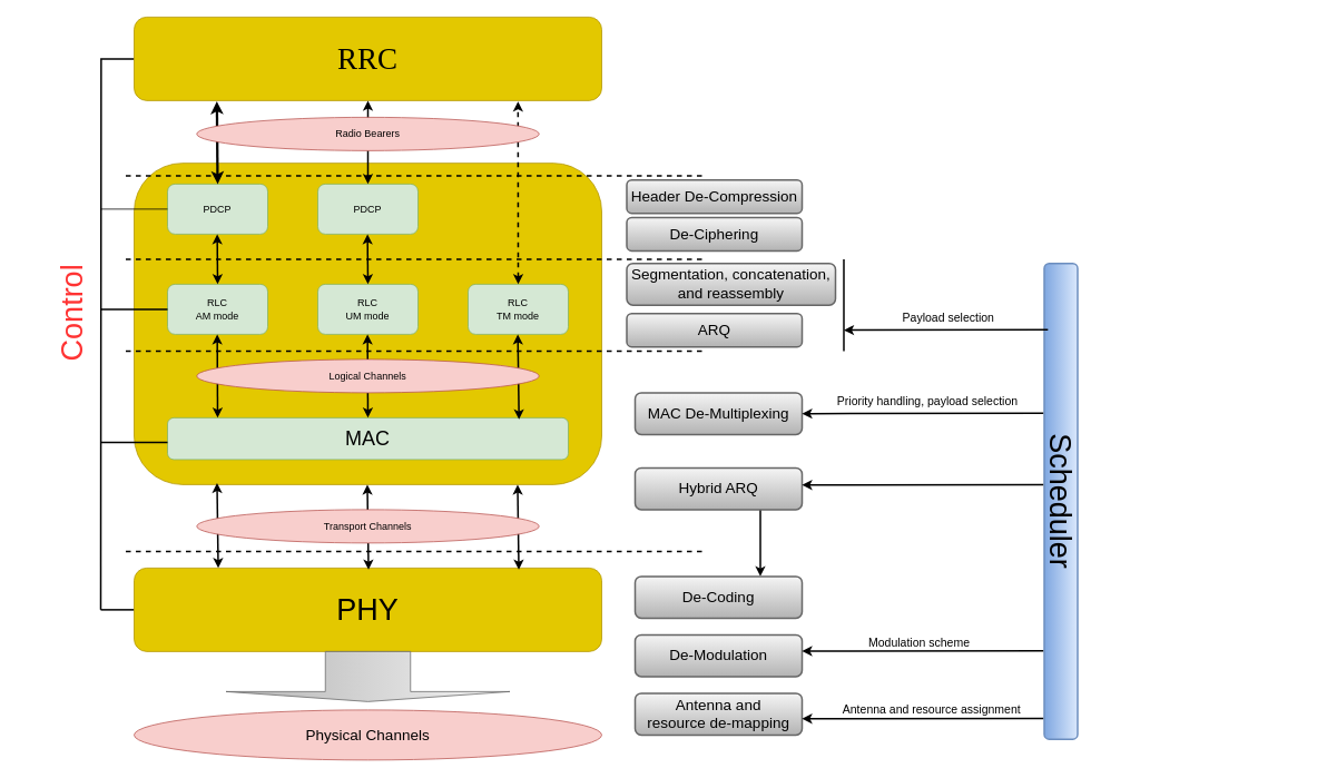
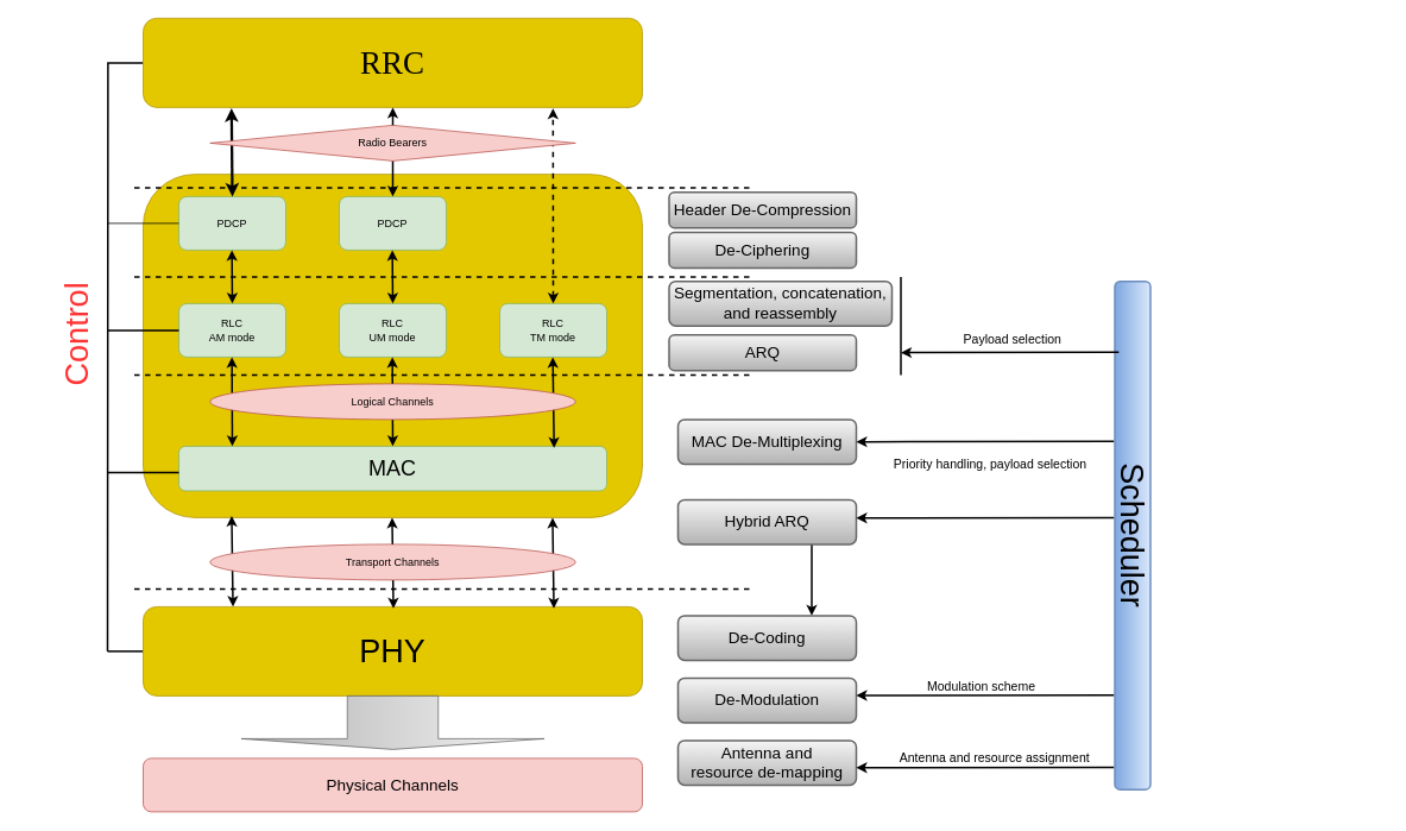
  <mxCell id="0" />
  <mxCell id="1" parent="0" />
  <mxCell id="2" value="&lt;span style=&quot;color: rgb(0 , 0 , 0) ; font-size: 18px&quot;&gt;Segmentation, concatenation,&lt;/span&gt;&lt;br style=&quot;color: rgb(0 , 0 , 0) ; font-size: 18px&quot;&gt;&lt;span style=&quot;color: rgb(0 , 0 , 0) ; font-size: 18px&quot;&gt;and reassembly&lt;/span&gt;" style="rounded=1;whiteSpace=wrap;html=1;shadow=0;strokeColor=#666666;strokeWidth=2;fillColor=#f5f5f5;gradientColor=#b3b3b3;" parent="1" vertex="1"><mxGeometry x="750" y="315" width="250" height="50" as="geometry" /></mxCell>
  <mxCell id="3" value="&lt;span style=&quot;color: rgb(0 , 0 , 0) ; font-size: 18px&quot;&gt;Header De-Compression&lt;/span&gt;" style="rounded=1;whiteSpace=wrap;html=1;shadow=0;strokeColor=#666666;strokeWidth=2;fillColor=#f5f5f5;gradientColor=#b3b3b3;" parent="1" vertex="1"><mxGeometry x="750" y="215" width="210" height="40" as="geometry" /></mxCell>
  <mxCell id="4" value="" style="rounded=1;whiteSpace=wrap;html=1;shadow=0;fillColor=#e3c800;strokeColor=#B09500;fontColor=#000000;" parent="1" vertex="1"><mxGeometry x="160" y="195" width="560" height="385" as="geometry" /></mxCell>
  <mxCell id="5" value="PDCP" style="rounded=1;whiteSpace=wrap;html=1;fillColor=#d5e8d4;strokeColor=#82b366;" parent="1" vertex="1"><mxGeometry x="200" y="220" width="120" height="60" as="geometry" /></mxCell>
  <mxCell id="6" style="edgeStyle=none;rounded=0;orthogonalLoop=1;jettySize=auto;html=1;exitX=0;exitY=0.5;exitDx=0;exitDy=0;endArrow=none;endFill=0;strokeWidth=2;" parent="1" source="7" edge="1"><mxGeometry relative="1" as="geometry"><mxPoint y="730" as="targetPoint" x="120" /></mxGeometry></mxCell>
  <mxCell id="7" value="&lt;font style=&quot;font-size: 36px&quot;&gt;PHY&lt;/font&gt;" style="rounded=1;whiteSpace=wrap;html=1;fillColor=#e3c800;strokeColor=#B09500;fontColor=#000000;" parent="1" vertex="1"><mxGeometry x="160" y="680" width="560" height="100" as="geometry" /></mxCell>
  <mxCell id="8" value="PDCP" style="rounded=1;whiteSpace=wrap;html=1;fillColor=#d5e8d4;strokeColor=#82b366;" parent="1" vertex="1"><mxGeometry x="380" y="220" width="120" height="60" as="geometry" /></mxCell>
  <mxCell id="9" value="RLC&lt;br&gt;AM mode" style="rounded=1;whiteSpace=wrap;html=1;fillColor=#d5e8d4;strokeColor=#82b366;" parent="1" vertex="1"><mxGeometry x="200" y="340" width="120" height="60" as="geometry" /></mxCell>
  <mxCell id="10" value="RLC&lt;br&gt;UM mode" style="rounded=1;whiteSpace=wrap;html=1;fillColor=#d5e8d4;strokeColor=#82b366;" parent="1" vertex="1"><mxGeometry x="380" y="340" width="120" height="60" as="geometry" /></mxCell>
  <mxCell id="11" value="RLC&lt;br&gt;TM mode" style="rounded=1;whiteSpace=wrap;html=1;fillColor=#d5e8d4;strokeColor=#82b366;" parent="1" vertex="1"><mxGeometry x="560" y="340" width="120" height="60" as="geometry" /></mxCell>
  <mxCell id="12" style="edgeStyle=orthogonalEdgeStyle;rounded=0;orthogonalLoop=1;jettySize=auto;html=1;exitX=0;exitY=0.5;exitDx=0;exitDy=0;endArrow=none;endFill=0;strokeWidth=2;jumpSize=6;" parent="1" source="13" edge="1"><mxGeometry relative="1" as="geometry"><mxPoint y="730" as="targetPoint" x="120" /></mxGeometry></mxCell>
  <mxCell id="13" value="&lt;font face=&quot;Times New Roman&quot; style=&quot;font-size: 36px&quot;&gt;RRC&lt;/font&gt;" style="rounded=1;whiteSpace=wrap;html=1;fillColor=#e3c800;strokeColor=#B09500;fontColor=#000000;" parent="1" vertex="1"><mxGeometry x="160" y="20" width="560" height="100" as="geometry" /></mxCell>
  <mxCell id="14" value="" style="endArrow=classic;startArrow=classic;html=1;exitX=0.5;exitY=0;exitDx=0;exitDy=0;strokeWidth=2;entryX=0.821;entryY=1.01;entryDx=0;entryDy=0;entryPerimeter=0;dashed=1;" parent="1" source="11" target="13" edge="1"><mxGeometry width="50" height="50" relative="1" as="geometry"><mxPoint x="510" y="310" as="sourcePoint" /><mxPoint x="620" y="170" as="targetPoint" /></mxGeometry></mxCell>
  <mxCell id="15" value="" style="endArrow=classic;startArrow=classic;html=1;strokeWidth=2;" parent="1" edge="1"><mxGeometry width="50" height="50" relative="1" as="geometry"><mxPoint x="440" y="220" as="sourcePoint" /><mxPoint x="440" y="120" as="targetPoint" /></mxGeometry></mxCell>
  <mxCell id="16" value="" style="endArrow=classic;startArrow=classic;html=1;entryX=0.177;entryY=1.01;entryDx=0;entryDy=0;strokeWidth=3;entryPerimeter=0;" parent="1" target="13" edge="1"><mxGeometry width="50" height="50" relative="1" as="geometry"><mxPoint x="260" y="220" as="sourcePoint" /><mxPoint x="259.5" y="160" as="targetPoint" /></mxGeometry></mxCell>
  <mxCell id="17" value="" style="endArrow=classic;startArrow=classic;html=1;entryX=0.75;entryY=1;entryDx=0;entryDy=0;strokeWidth=2;" parent="1" edge="1"><mxGeometry width="50" height="50" relative="1" as="geometry"><mxPoint x="260" y="340" as="sourcePoint" /><mxPoint x="259.5" y="280" as="targetPoint" /></mxGeometry></mxCell>
  <mxCell id="18" value="" style="endArrow=classic;startArrow=classic;html=1;entryX=0.75;entryY=1;entryDx=0;entryDy=0;strokeWidth=2;" parent="1" edge="1"><mxGeometry width="50" height="50" relative="1" as="geometry"><mxPoint x="440" y="340" as="sourcePoint" /><mxPoint x="439.5" y="280" as="targetPoint" /></mxGeometry></mxCell>
  <mxCell id="19" value="&lt;font style=&quot;font-size: 24px&quot;&gt;MAC&lt;/font&gt;" style="rounded=1;whiteSpace=wrap;html=1;fillColor=#d5e8d4;strokeColor=#82b366;" parent="1" vertex="1"><mxGeometry x="200" y="500" width="480" height="50" as="geometry" /></mxCell>
  <mxCell id="20" value="" style="endArrow=classic;startArrow=classic;html=1;entryX=0.496;entryY=1;entryDx=0;entryDy=0;strokeWidth=2;entryPerimeter=0;" parent="1" target="9" edge="1"><mxGeometry width="50" height="50" relative="1" as="geometry"><mxPoint x="260" y="500" as="sourcePoint" /><mxPoint x="259.5" y="440" as="targetPoint" /></mxGeometry></mxCell>
  <mxCell id="21" value="" style="endArrow=classic;startArrow=classic;html=1;entryX=0.75;entryY=1;entryDx=0;entryDy=0;strokeWidth=2;exitX=0.5;exitY=0;exitDx=0;exitDy=0;" parent="1" source="19" edge="1"><mxGeometry width="50" height="50" relative="1" as="geometry"><mxPoint x="440" y="460" as="sourcePoint" /><mxPoint x="439.5" y="400" as="targetPoint" /></mxGeometry></mxCell>
  <mxCell id="22" value="" style="endArrow=classic;startArrow=classic;html=1;entryX=0.75;entryY=1;entryDx=0;entryDy=0;strokeWidth=2;exitX=0.877;exitY=0.04;exitDx=0;exitDy=0;exitPerimeter=0;" parent="1" source="19" edge="1"><mxGeometry width="50" height="50" relative="1" as="geometry"><mxPoint x="620" y="460" as="sourcePoint" /><mxPoint x="619.5" y="400" as="targetPoint" /></mxGeometry></mxCell>
  <mxCell id="23" value="Logical Channels" style="ellipse;whiteSpace=wrap;html=1;shadow=0;fillColor=#f8cecc;strokeColor=#b85450;" parent="1" vertex="1"><mxGeometry x="235" y="430" width="410" height="40" as="geometry" /></mxCell>
  <mxCell id="24" value="" style="endArrow=classic;startArrow=classic;html=1;entryX=0.75;entryY=1;entryDx=0;entryDy=0;strokeWidth=2;exitX=0.877;exitY=0.04;exitDx=0;exitDy=0;exitPerimeter=0;" parent="1" edge="1"><mxGeometry width="50" height="50" relative="1" as="geometry"><mxPoint x="620.73" y="682" as="sourcePoint" /><mxPoint x="619.27" y="580" as="targetPoint" /></mxGeometry></mxCell>
  <mxCell id="25" value="" style="endArrow=classic;startArrow=classic;html=1;entryX=0.75;entryY=1;entryDx=0;entryDy=0;strokeWidth=2;exitX=0.877;exitY=0.04;exitDx=0;exitDy=0;exitPerimeter=0;" parent="1" edge="1"><mxGeometry width="50" height="50" relative="1" as="geometry"><mxPoint x="440.73" y="682" as="sourcePoint" /><mxPoint x="439.27" y="580" as="targetPoint" /></mxGeometry></mxCell>
  <mxCell id="26" value="" style="endArrow=classic;startArrow=classic;html=1;entryX=0.75;entryY=1;entryDx=0;entryDy=0;strokeWidth=2;exitX=0.877;exitY=0.04;exitDx=0;exitDy=0;exitPerimeter=0;" parent="1" edge="1"><mxGeometry width="50" height="50" relative="1" as="geometry"><mxPoint x="260.73" y="680" as="sourcePoint" /><mxPoint x="259.27" y="578" as="targetPoint" /></mxGeometry></mxCell>
  <mxCell id="27" value="Transport Channels" style="ellipse;whiteSpace=wrap;html=1;shadow=0;fillColor=#f8cecc;strokeColor=#b85450;" parent="1" vertex="1"><mxGeometry x="235" y="610" width="410" height="40" as="geometry" /></mxCell>
  <mxCell id="28" value="" style="endArrow=none;dashed=1;html=1;strokeWidth=2;" parent="1" edge="1"><mxGeometry width="50" height="50" relative="1" as="geometry"><mxPoint x="150" y="210" as="sourcePoint" /><mxPoint x="840" y="210" as="targetPoint" /></mxGeometry></mxCell>
  <mxCell id="29" value="" style="endArrow=none;dashed=1;html=1;strokeWidth=2;" parent="1" edge="1"><mxGeometry width="50" height="50" relative="1" as="geometry"><mxPoint x="150" y="310" as="sourcePoint" /><mxPoint x="840" y="310" as="targetPoint" /></mxGeometry></mxCell>
  <mxCell id="30" value="" style="endArrow=none;dashed=1;html=1;strokeWidth=2;" parent="1" edge="1"><mxGeometry width="50" height="50" relative="1" as="geometry"><mxPoint x="150" y="420" as="sourcePoint" /><mxPoint x="840" y="420" as="targetPoint" /></mxGeometry></mxCell>
  <mxCell id="31" value="" style="endArrow=none;dashed=1;html=1;strokeWidth=2;" parent="1" edge="1"><mxGeometry width="50" height="50" relative="1" as="geometry"><mxPoint x="150" y="660" as="sourcePoint" /><mxPoint x="840" y="660" as="targetPoint" /></mxGeometry></mxCell>
  <mxCell id="32" value="" style="shape=singleArrow;direction=south;whiteSpace=wrap;html=1;shadow=0;gradientColor=#b3b3b3;fillColor=#f5f5f5;strokeColor=#666666;" parent="1" vertex="1"><mxGeometry x="270" y="780" width="340" height="60" as="geometry" /></mxCell>
- <mxCell id="33" value="&lt;font style=&quot;font-size: 18px&quot;&gt;Physical Channels&lt;/font&gt;" style="ellipse;whiteSpace=wrap;html=1;shadow=0;fillColor=#f8cecc;strokeColor=#b85450;" parent="1" vertex="1"><mxGeometry x="160" y="850" width="560" height="60" as="geometry" /></mxCell>
- <mxCell id="34" value="Radio Bearers" style="ellipse;whiteSpace=wrap;html=1;shadow=0;fillColor=#f8cecc;strokeColor=#b85450;" parent="1" vertex="1"><mxGeometry x="235" y="140" width="410" height="40" as="geometry" /></mxCell>
+ <mxCell id="33" value="&lt;font style=&quot;font-size: 18px&quot;&gt;Physical Channels&lt;/font&gt;" style="whiteSpace=wrap;html=1;shadow=0;fillColor=#f8cecc;strokeColor=#b85450;rounded=1;" parent="1" vertex="1"><mxGeometry x="160" y="850" width="560" height="60" as="geometry" /></mxCell>
+ <mxCell id="34" value="Radio Bearers" style="rhombus;whiteSpace=wrap;html=1;shadow=0;fillColor=#f8cecc;strokeColor=#b85450;" parent="1" vertex="1"><mxGeometry x="235" y="140" width="410" height="40" as="geometry" /></mxCell>
  <mxCell id="35" value="" style="line;strokeWidth=1;html=1;perimeter=backbonePerimeter;points=[];outlineConnect=0;shadow=0;" parent="1" vertex="1"><mxGeometry y="245" width="80" height="10" as="geometry" x="120" /></mxCell>
  <mxCell id="36" value="" style="line;strokeWidth=2;html=1;perimeter=backbonePerimeter;points=[];outlineConnect=0;shadow=0;" parent="1" vertex="1"><mxGeometry y="365" width="80" height="10" as="geometry" x="120" /></mxCell>
  <mxCell id="37" value="" style="line;strokeWidth=2;html=1;perimeter=backbonePerimeter;points=[];outlineConnect=0;shadow=0;" parent="1" vertex="1"><mxGeometry y="524.5" width="80" height="10" as="geometry" x="120" /></mxCell>
  <mxCell id="38" value="&lt;font style=&quot;font-size: 36px&quot; color=&quot;#ff3333&quot;&gt;Control&lt;/font&gt;" style="text;html=1;align=center;verticalAlign=middle;resizable=0;points=[];autosize=1;strokeColor=none;rotation=270;" parent="1" vertex="1"><mxGeometry x="20" y="360" width="130" height="30" as="geometry" /></mxCell>
  <mxCell id="39" value="&lt;span style=&quot;color: rgb(0 , 0 , 0) ; font-size: 18px&quot;&gt;De-Ciphering&lt;/span&gt;" style="rounded=1;whiteSpace=wrap;html=1;shadow=0;strokeColor=#666666;strokeWidth=2;fillColor=#f5f5f5;gradientColor=#b3b3b3;" parent="1" vertex="1"><mxGeometry x="750" y="260" width="210" height="40" as="geometry" /></mxCell>
  <mxCell id="40" value="&lt;span style=&quot;font-size: 18px&quot;&gt;ARQ&lt;/span&gt;" style="rounded=1;whiteSpace=wrap;html=1;shadow=0;strokeColor=#666666;strokeWidth=2;fillColor=#f5f5f5;gradientColor=#b3b3b3;" parent="1" vertex="1"><mxGeometry x="750" y="375" width="210" height="40" as="geometry" /></mxCell>
  <mxCell id="41" value="&lt;font style=&quot;font-size: 18px&quot;&gt;MAC De-Multiplexing&lt;/font&gt;" style="rounded=1;whiteSpace=wrap;html=1;shadow=0;strokeColor=#666666;strokeWidth=2;gradientColor=#b3b3b3;fillColor=#f5f5f5;" parent="1" vertex="1"><mxGeometry x="760" y="470" width="200" height="50" as="geometry" /></mxCell>
  <mxCell id="42" style="edgeStyle=none;rounded=0;jumpSize=6;orthogonalLoop=1;jettySize=auto;html=1;exitX=0.75;exitY=1;exitDx=0;exitDy=0;entryX=0.75;entryY=0;entryDx=0;entryDy=0;endArrow=classic;endFill=1;strokeWidth=2;" parent="1" source="43" target="44" edge="1"><mxGeometry relative="1" as="geometry" /></mxCell>
  <mxCell id="43" value="&lt;span style=&quot;font-size: 18px&quot;&gt;Hybrid ARQ&lt;/span&gt;" style="rounded=1;whiteSpace=wrap;html=1;shadow=0;strokeColor=#666666;strokeWidth=2;gradientColor=#b3b3b3;fillColor=#f5f5f5;" parent="1" vertex="1"><mxGeometry x="760" y="560" width="200" height="50" as="geometry" /></mxCell>
  <mxCell id="44" value="&lt;span style=&quot;font-size: 18px&quot;&gt;De-Coding&lt;/span&gt;" style="rounded=1;whiteSpace=wrap;html=1;shadow=0;strokeColor=#666666;strokeWidth=2;gradientColor=#b3b3b3;fillColor=#f5f5f5;" parent="1" vertex="1"><mxGeometry x="760" y="690" width="200" height="50" as="geometry" /></mxCell>
  <mxCell id="45" value="&lt;span style=&quot;font-size: 18px&quot;&gt;De-Modulation&lt;/span&gt;" style="rounded=1;whiteSpace=wrap;html=1;shadow=0;strokeColor=#666666;strokeWidth=2;gradientColor=#b3b3b3;fillColor=#f5f5f5;" parent="1" vertex="1"><mxGeometry x="760" y="760" width="200" height="50" as="geometry" /></mxCell>
  <mxCell id="46" value="&lt;div&gt;&lt;span style=&quot;font-size: 18px&quot;&gt;Antenna and&lt;/span&gt;&lt;/div&gt;&lt;div&gt;&lt;span style=&quot;font-size: 18px&quot;&gt;resource de-mapping&lt;/span&gt;&lt;/div&gt;" style="rounded=1;whiteSpace=wrap;html=1;shadow=0;strokeColor=#666666;strokeWidth=2;gradientColor=#b3b3b3;fillColor=#f5f5f5;" parent="1" vertex="1"><mxGeometry x="760" y="830" width="200" height="50" as="geometry" /></mxCell>
  <mxCell id="47" value="&lt;font style=&quot;font-size: 36px&quot;&gt;Scheduler&lt;/font&gt;" style="rounded=1;whiteSpace=wrap;html=1;shadow=0;strokeColor=#6c8ebf;strokeWidth=2;rotation=90;gradientColor=#7ea6e0;fillColor=#dae8fc;" parent="1" vertex="1"><mxGeometry x="985" y="580" width="570" height="40" as="geometry" /></mxCell>
  <mxCell id="48" value="" style="endArrow=classic;html=1;strokeWidth=2;exitX=0.042;exitY=1.028;exitDx=0;exitDy=0;exitPerimeter=0;" parent="1" edge="1"><mxGeometry width="50" height="50" relative="1" as="geometry"><mxPoint x="1254.44" y="394.5" as="sourcePoint" /><mxPoint x="1010" y="395" as="targetPoint" /></mxGeometry></mxCell>
  <mxCell id="49" value="" style="endArrow=classic;html=1;strokeWidth=2;exitX=0.042;exitY=1.028;exitDx=0;exitDy=0;exitPerimeter=0;entryX=1;entryY=0.5;entryDx=0;entryDy=0;" parent="1" edge="1"><mxGeometry width="50" height="50" relative="1" as="geometry"><mxPoint x="1248.88" y="494.5" as="sourcePoint" /><mxPoint x="960" y="495.03" as="targetPoint" /></mxGeometry></mxCell>
  <mxCell id="50" value="" style="endArrow=classic;html=1;strokeWidth=2;exitX=0.042;exitY=1.028;exitDx=0;exitDy=0;exitPerimeter=0;entryX=1;entryY=0.5;entryDx=0;entryDy=0;" parent="1" edge="1"><mxGeometry width="50" height="50" relative="1" as="geometry"><mxPoint x="1248.88" y="580" as="sourcePoint" /><mxPoint x="960" y="580.53" as="targetPoint" /></mxGeometry></mxCell>
  <mxCell id="51" value="" style="endArrow=classic;html=1;strokeWidth=2;exitX=0.042;exitY=1.028;exitDx=0;exitDy=0;exitPerimeter=0;entryX=1;entryY=0.5;entryDx=0;entryDy=0;" parent="1" edge="1"><mxGeometry width="50" height="50" relative="1" as="geometry"><mxPoint x="1248.88" y="779" as="sourcePoint" /><mxPoint x="960" y="779.53" as="targetPoint" /></mxGeometry></mxCell>
  <mxCell id="52" value="" style="endArrow=classic;html=1;strokeWidth=2;exitX=0.042;exitY=1.028;exitDx=0;exitDy=0;exitPerimeter=0;entryX=1;entryY=0.5;entryDx=0;entryDy=0;" parent="1" edge="1"><mxGeometry width="50" height="50" relative="1" as="geometry"><mxPoint x="1248.88" y="860" as="sourcePoint" /><mxPoint x="960" y="860.53" as="targetPoint" /></mxGeometry></mxCell>
  <mxCell id="53" value="&lt;font style=&quot;font-size: 14px&quot;&gt;Payload selection&lt;/font&gt;" style="text;html=1;align=center;verticalAlign=middle;resizable=0;points=[];autosize=1;strokeColor=none;" parent="1" vertex="1"><mxGeometry x="1070" y="370" width="130" height="20" as="geometry" /></mxCell>
- <mxCell id="54" value="&lt;font style=&quot;font-size: 14px&quot;&gt;Priority handling, payload selection&lt;/font&gt;" style="text;html=1;align=center;verticalAlign=middle;resizable=0;points=[];autosize=1;strokeColor=none;" parent="1" vertex="1"><mxGeometry x="995" y="470" width="230" height="20" as="geometry" /></mxCell>
+ <mxCell id="54" value="&lt;font style=&quot;font-size: 14px&quot;&gt;Priority handling, payload selection&lt;/font&gt;" style="text;html=1;align=center;verticalAlign=middle;resizable=0;points=[];autosize=1;strokeColor=none;" parent="1" vertex="1"><mxGeometry x="995" y="510" width="230" height="20" as="geometry" /></mxCell>
  <mxCell id="55" value="" style="endArrow=none;html=1;strokeWidth=2;" parent="1" edge="1"><mxGeometry width="50" height="50" relative="1" as="geometry"><mxPoint x="1010" y="420" as="sourcePoint" /><mxPoint x="1010" y="310" as="targetPoint" /></mxGeometry></mxCell>
  <mxCell id="56" value="&lt;font style=&quot;font-size: 14px&quot;&gt;Modulation scheme&lt;/font&gt;" style="text;html=1;align=center;verticalAlign=middle;resizable=0;points=[];autosize=1;strokeColor=none;" parent="1" vertex="1"><mxGeometry x="1030" y="760" width="140" height="20" as="geometry" /></mxCell>
  <mxCell id="57" value="&lt;font style=&quot;font-size: 14px&quot;&gt;Antenna and resource assignment&lt;/font&gt;" style="text;html=1;align=center;verticalAlign=middle;resizable=0;points=[];autosize=1;strokeColor=none;" parent="1" vertex="1"><mxGeometry x="1000" y="840" width="230" height="20" as="geometry" /></mxCell>
